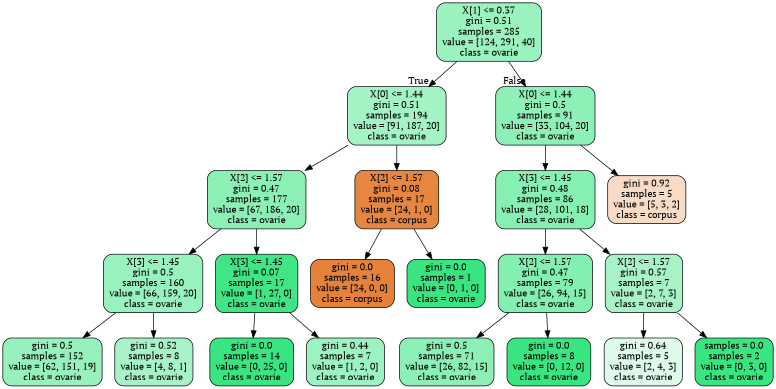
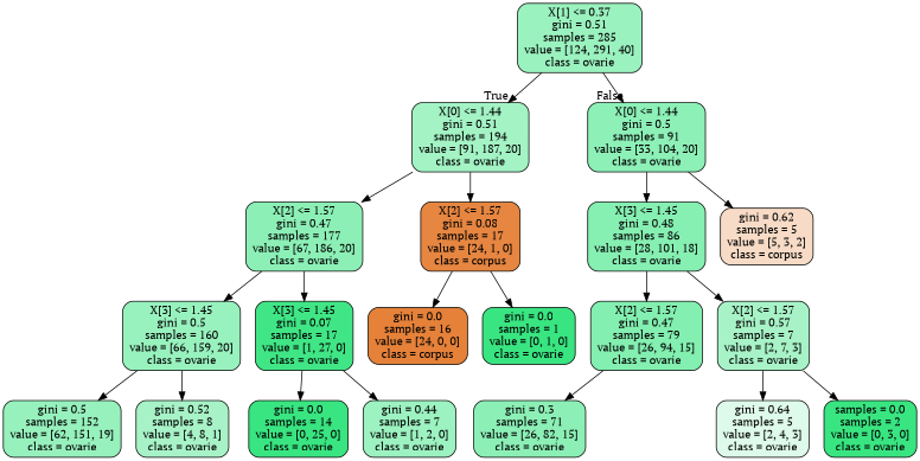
  digraph {
    fontname="PT Serif"
    node [color=black fillcolor="#39e581ff" fontname="PT Serif" shape=box style="filled, rounded"]
    edge [fontname="PT Serif"]
    n1 [fillcolor="#39e58181" label="X[1] <= 0.37\ngini = 0.51\nsamples = 285\nvalue = [124, 291, 40]\nclass = ovarie"]
    n2 [fillcolor="#39e58176" label="X[0] <= 1.44\ngini = 0.51\nsamples = 194\nvalue = [91, 187, 20]\nclass = ovarie"]
    n3 [fillcolor="#39e58192" label="X[0] <= 1.44\ngini = 0.5\nsamples = 91\nvalue = [33, 104, 20]\nclass = ovarie"]
    n4 [fillcolor="#39e58193" label="X[2] <= 1.57\ngini = 0.47\nsamples = 177\nvalue = [67, 186, 20]\nclass = ovarie"]
    n5 [fillcolor="#e58139f4" label="X[2] <= 1.57\ngini = 0.08\nsamples = 17\nvalue = [24, 1, 0]\nclass = corpus"]
    n6 [fillcolor="#39e5819c" label="X[3] <= 1.45\ngini = 0.48\nsamples = 86\nvalue = [28, 101, 18]\nclass = ovarie"]
-   n7 [fillcolor="#e5813949" label="gini = 0.92\nsamples = 5\nvalue = [5, 3, 2]\nclass = corpus"]
+   n7 [fillcolor="#e5813949" label="gini = 0.62\nsamples = 5\nvalue = [5, 3, 2]\nclass = corpus"]
    n8 [fillcolor="#39e58184" label="X[3] <= 1.45\ngini = 0.5\nsamples = 160\nvalue = [66, 159, 20]\nclass = ovarie"]
    n9 [fillcolor="#39e581f6" label="X[3] <= 1.45\ngini = 0.07\nsamples = 17\nvalue = [1, 27, 0]\nclass = ovarie"]
    n10 [fillcolor="#e58139ff" label="gini = 0.0\nsamples = 16\nvalue = [24, 0, 0]\nclass = corpus"]
    n11 [label="gini = 0.0\nsamples = 1\nvalue = [0, 1, 0]\nclass = ovarie"]
    n12 [fillcolor="#39e58186" label="gini = 0.5\nsamples = 152\nvalue = [62, 151, 19]\nclass = ovarie"]
    n13 [fillcolor="#39e58171" label="gini = 0.52\nsamples = 8\nvalue = [4, 8, 1]\nclass = ovarie"]
    n14 [label="gini = 0.0\nsamples = 14\nvalue = [0, 25, 0]\nclass = ovarie"]
    n15 [fillcolor="#39e5817f" label="gini = 0.44\nsamples = 7\nvalue = [1, 2, 0]\nclass = ovarie"]
    n16 [fillcolor="#39e5819f" label="X[2] <= 1.57\ngini = 0.47\nsamples = 79\nvalue = [26, 94, 15]\nclass = ovarie"]
    n17 [fillcolor="#39e58171" label="X[2] <= 1.57\ngini = 0.57\nsamples = 7\nvalue = [2, 7, 3]\nclass = ovarie"]
-   n18 [fillcolor="#39e58193" label="gini = 0.5\nsamples = 71\nvalue = [26, 82, 15]\nclass = ovarie"]
-   n19 [label="gini = 0.0\nsamples = 8\nvalue = [0, 12, 0]\nclass = ovarie"]
+   n18 [fillcolor="#39e58193" label="gini = 0.3\nsamples = 71\nvalue = [26, 82, 15]\nclass = ovarie"]
    n20 [fillcolor="#39e5812a" label="gini = 0.64\nsamples = 5\nvalue = [2, 4, 3]\nclass = ovarie"]
    n21 [label="samples = 0.0\nsamples = 2\nvalue = [0, 3, 0]\nclass = ovarie"]
    n1 -> n2 [headlabel=True labelangle=45 labeldistance=2.5]
    n1 -> n3 [headlabel=False labelangle=-45 labeldistance=2.5]
    n2 -> n4
    n2 -> n5
    n3 -> n6
    n3 -> n7
    n4 -> n8
    n4 -> n9
    n5 -> n10
    n5 -> n11
    n6 -> n16
    n6 -> n17
    n8 -> n12
    n8 -> n13
    n9 -> n14
    n9 -> n15
    n16 -> n18
-   n16 -> n19
    n17 -> n20
    n17 -> n21
  }
